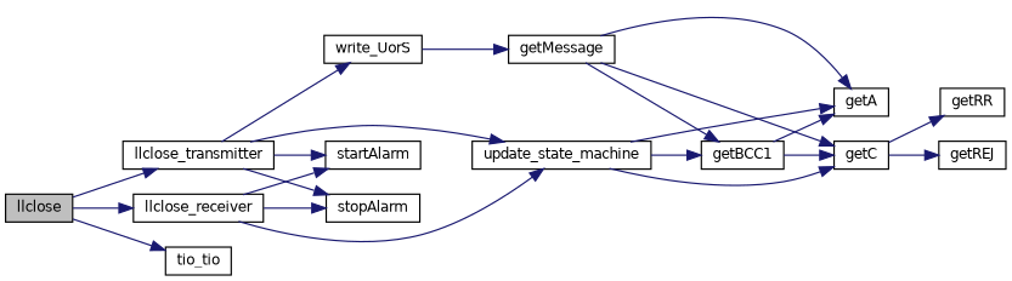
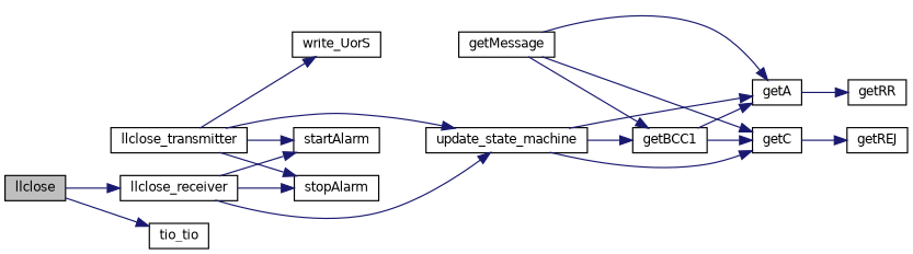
  digraph {
    rankdir=LR
    node [color=black fillcolor=white fontname=Helvetica fontsize=10 shape=record style=filled]
    edge [color=midnightblue fontname=Helvetica fontsize=10 labelfontname=Helvetica labelfontsize=10 style=solid]
    n1 [fillcolor=grey75 fontcolor=black height=0.2 label=llclose width=0.4]
    n2 [height=0.2 label=llclose_receiver width=0.4]
    n3 [height=0.2 label=llclose_transmitter width=0.4]
    n4 [height=0.2 label=tio_tio width=0.4]
    n5 [height=0.2 label=startAlarm width=0.4]
    n6 [height=0.2 label=update_state_machine width=0.4]
    n7 [height=0.2 label=stopAlarm width=0.4]
    n8 [height=0.2 label=write_UorS width=0.4]
    n9 [height=0.2 label=getA width=0.4]
    n10 [height=0.2 label=getC width=0.4]
    n11 [height=0.2 label=getBCC1 width=0.4]
    n12 [height=0.2 label=getRR width=0.4]
    n13 [height=0.2 label=getREJ width=0.4]
    n14 [height=0.2 label=getMessage width=0.4]
    n1 -> n2
-   n1 -> n3
    n1 -> n4
    n2 -> n5
    n2 -> n6
    n2 -> n7
    n3 -> n5
    n3 -> n6
    n3 -> n7
    n3 -> n8
    n6 -> n9
    n6 -> n10
    n6 -> n11
-   n8 -> n14
-   n10 -> n12
+   n9 -> n12
    n10 -> n13
    n11 -> n9
    n11 -> n10
    n14 -> n9
    n14 -> n10
    n14 -> n11
  }
